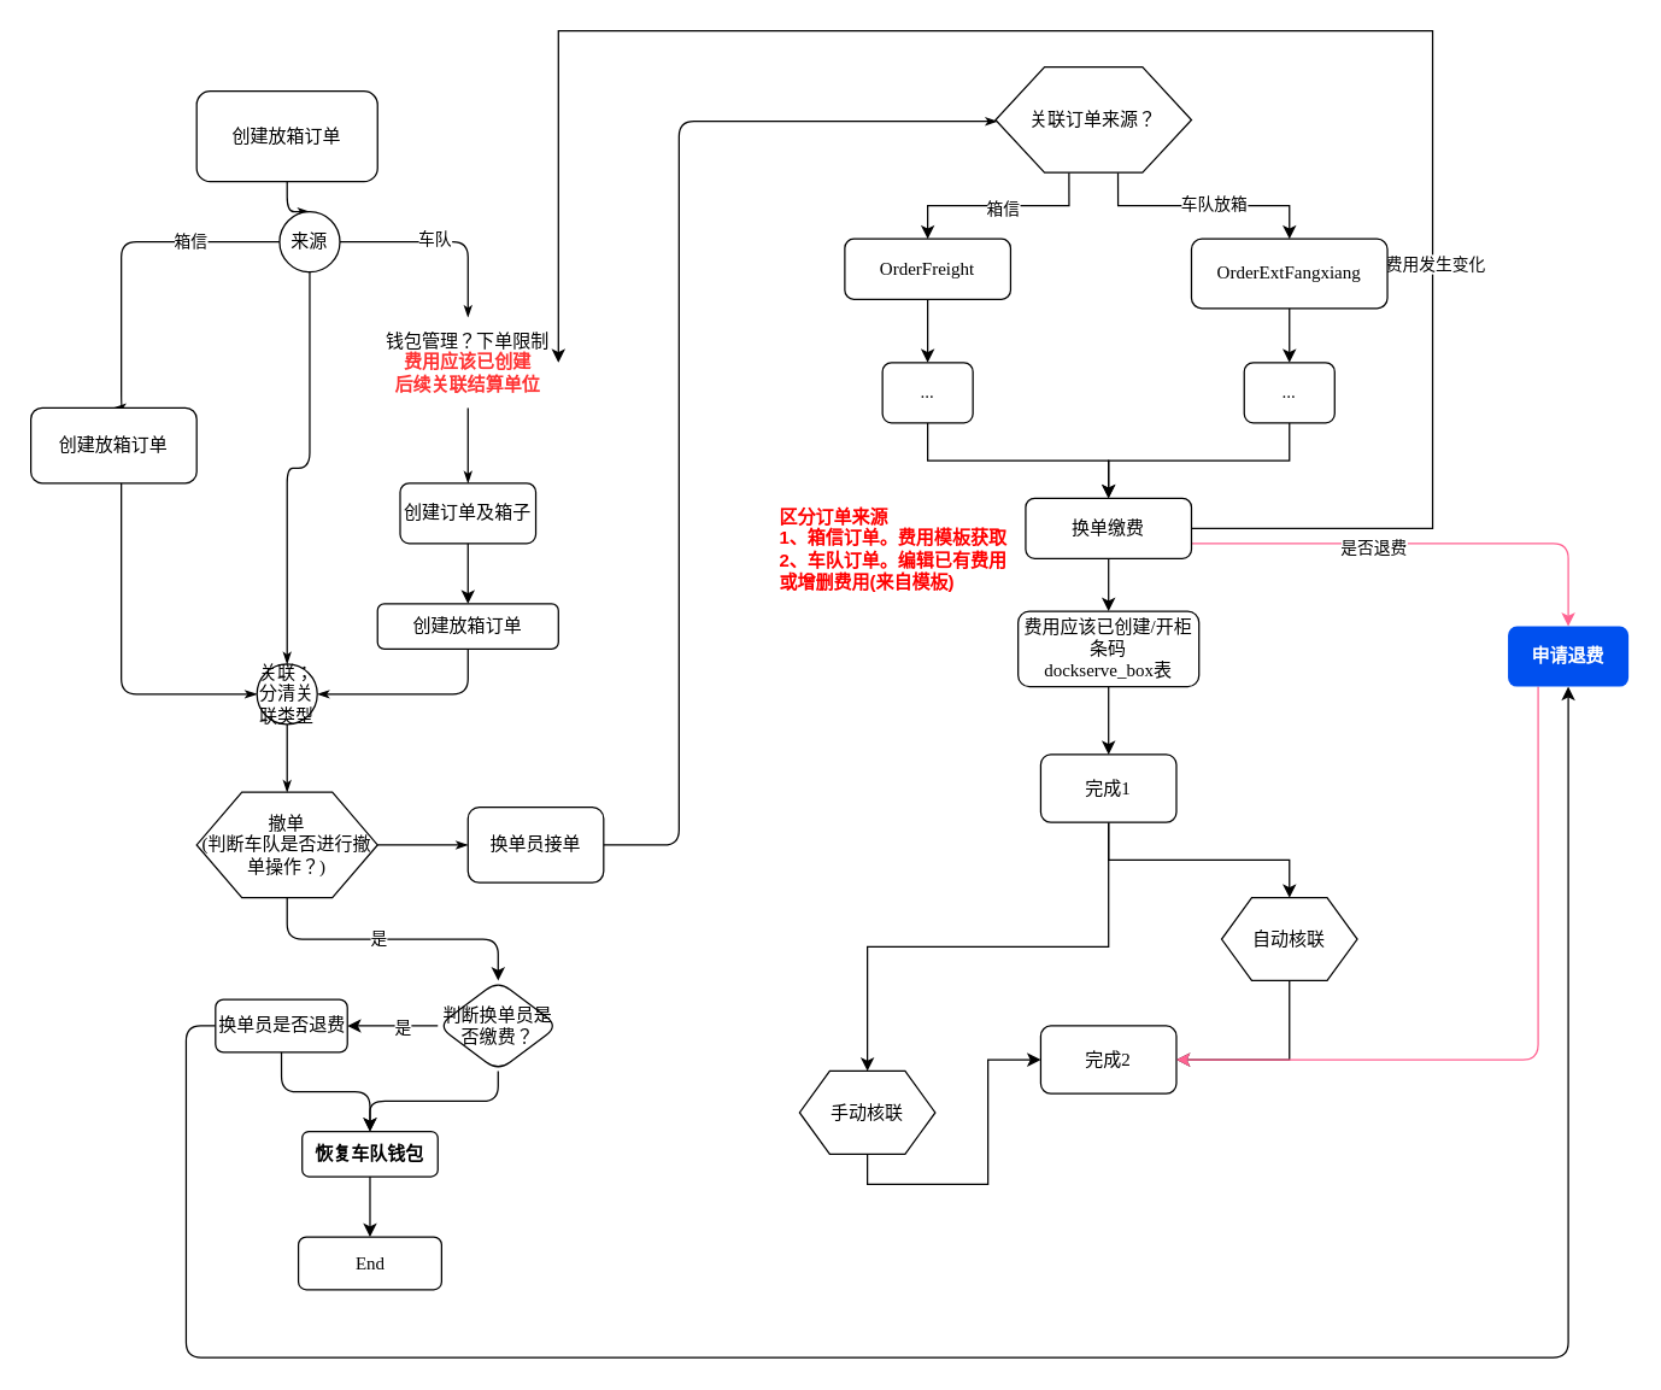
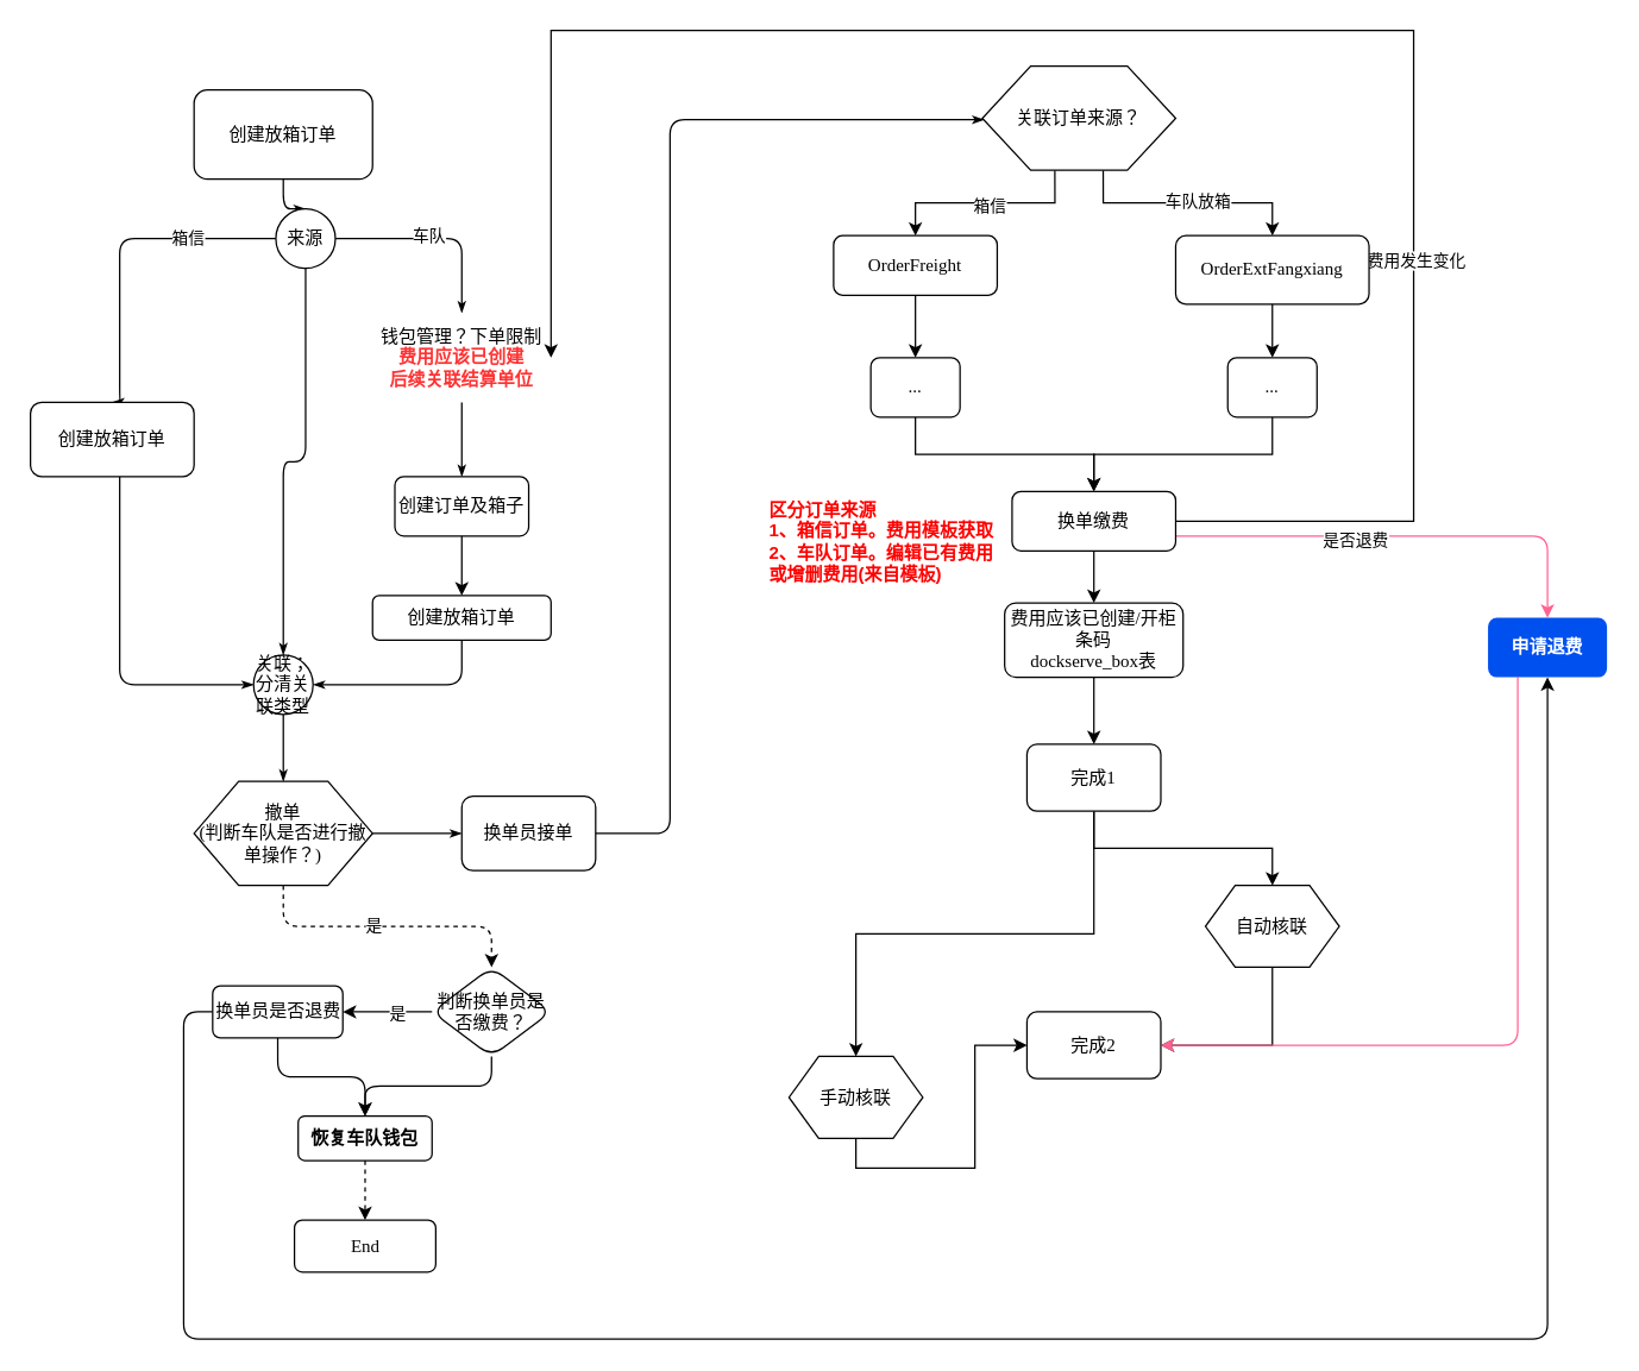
  <mxCell id="0" />
  <mxCell id="1" parent="0" />
  <mxCell id="2" style="edgeStyle=orthogonalEdgeStyle;rounded=1;html=1;labelBackgroundColor=none;startArrow=none;startFill=0;startSize=5;endArrow=classicThin;endFill=1;endSize=5;jettySize=auto;orthogonalLoop=1;strokeWidth=1;fontFamily=Verdana;fontSize=8" parent="1" source="3" target="9" edge="1"><mxGeometry relative="1" as="geometry" /></mxCell>
  <mxCell id="3" value="创建放箱订单" style="rounded=1;whiteSpace=wrap;html=1;shadow=0;labelBackgroundColor=none;strokeWidth=1;fontFamily=Verdana;fontSize=12;align=center;" parent="1" vertex="1"><mxGeometry x="130" y="60" width="120" height="60" as="geometry" /></mxCell>
  <mxCell id="4" style="edgeStyle=orthogonalEdgeStyle;rounded=1;html=1;labelBackgroundColor=none;startArrow=none;startFill=0;startSize=5;endArrow=classicThin;endFill=1;endSize=5;jettySize=auto;orthogonalLoop=1;strokeWidth=1;fontFamily=Verdana;fontSize=8" parent="1" source="9" target="11" edge="1"><mxGeometry relative="1" as="geometry" /></mxCell>
  <mxCell id="5" value="车队" style="edgeLabel;html=1;align=center;verticalAlign=middle;resizable=0;points=[];" parent="4" vertex="1" connectable="0"><mxGeometry x="-0.08" y="3" relative="1" as="geometry"><mxPoint as="offset" /></mxGeometry></mxCell>
  <mxCell id="6" style="edgeStyle=orthogonalEdgeStyle;rounded=1;html=1;labelBackgroundColor=none;startArrow=none;startFill=0;startSize=5;endArrow=classicThin;endFill=1;endSize=5;jettySize=auto;orthogonalLoop=1;strokeWidth=1;fontFamily=Verdana;fontSize=8;entryX=0.5;entryY=0;entryDx=0;entryDy=0;" parent="1" source="9" target="13" edge="1"><mxGeometry relative="1" as="geometry"><mxPoint x="80" y="210" as="targetPoint" /><Array as="points"><mxPoint x="80" y="160" /><mxPoint x="80" y="270" /></Array></mxGeometry></mxCell>
  <mxCell id="7" value="箱信" style="edgeLabel;html=1;align=center;verticalAlign=middle;resizable=0;points=[];" parent="6" vertex="1" connectable="0"><mxGeometry x="-0.457" y="-1" relative="1" as="geometry"><mxPoint as="offset" /></mxGeometry></mxCell>
  <mxCell id="8" style="edgeStyle=orthogonalEdgeStyle;rounded=1;html=1;labelBackgroundColor=none;startArrow=none;startFill=0;startSize=5;endArrow=classicThin;endFill=1;endSize=5;jettySize=auto;orthogonalLoop=1;strokeWidth=1;fontFamily=Verdana;fontSize=12" parent="1" source="9" target="17" edge="1"><mxGeometry relative="1" as="geometry" /></mxCell>
  <mxCell id="9" value="来源" style="ellipse;whiteSpace=wrap;html=1;rounded=1;shadow=0;labelBackgroundColor=none;strokeWidth=1;fontFamily=Verdana;fontSize=12;align=center;" parent="1" vertex="1"><mxGeometry x="185" y="140" width="40" height="40" as="geometry" /></mxCell>
  <mxCell id="10" style="edgeStyle=orthogonalEdgeStyle;rounded=1;html=1;labelBackgroundColor=none;startArrow=none;startFill=0;startSize=5;endArrow=classicThin;endFill=1;endSize=5;jettySize=auto;orthogonalLoop=1;strokeWidth=1;fontFamily=Verdana;fontSize=8;entryX=0.5;entryY=0;entryDx=0;entryDy=0;" parent="1" source="11" target="41" edge="1"><mxGeometry relative="1" as="geometry" /></mxCell>
  <mxCell id="11" value="钱包管理？下单限制&lt;br&gt;&lt;b&gt;&lt;font color=&quot;#ff3333&quot;&gt;费用应该已创建&lt;br&gt;后续关联结算单位&lt;/font&gt;&lt;/b&gt;" style="shape=hexagon;perimeter=hexagonPerimeter;whiteSpace=wrap;html=1;rounded=0;shadow=0;labelBackgroundColor=none;strokeWidth=1;fontFamily=Verdana;fontSize=12;align=center;strokeColor=none;" parent="1" vertex="1"><mxGeometry x="250" y="210" width="120" height="60" as="geometry" /></mxCell>
  <mxCell id="12" style="edgeStyle=orthogonalEdgeStyle;rounded=1;html=1;labelBackgroundColor=none;startArrow=none;startFill=0;startSize=5;endArrow=classicThin;endFill=1;endSize=5;jettySize=auto;orthogonalLoop=1;strokeWidth=1;fontFamily=Verdana;fontSize=8" parent="1" source="13" target="17" edge="1"><mxGeometry relative="1" as="geometry"><Array as="points"><mxPoint x="80" y="460" /></Array></mxGeometry></mxCell>
  <mxCell id="13" value="创建放箱订单" style="rounded=1;whiteSpace=wrap;html=1;shadow=0;labelBackgroundColor=none;strokeWidth=1;fontFamily=Verdana;fontSize=12;align=center;" parent="1" vertex="1"><mxGeometry x="20" y="270" width="110" height="50" as="geometry" /></mxCell>
  <mxCell id="14" style="edgeStyle=orthogonalEdgeStyle;rounded=1;html=1;labelBackgroundColor=none;startArrow=none;startFill=0;startSize=5;endArrow=classicThin;endFill=1;endSize=5;jettySize=auto;orthogonalLoop=1;strokeWidth=1;fontFamily=Verdana;fontSize=8" parent="1" source="15" target="17" edge="1"><mxGeometry relative="1" as="geometry"><Array as="points"><mxPoint x="310" y="460" /></Array></mxGeometry></mxCell>
  <mxCell id="15" value="创建放箱订单" style="rounded=1;whiteSpace=wrap;html=1;shadow=0;labelBackgroundColor=none;strokeWidth=1;fontFamily=Verdana;fontSize=12;align=center;" parent="1" vertex="1"><mxGeometry x="250" y="400" width="120" height="30" as="geometry" /></mxCell>
  <mxCell id="16" style="edgeStyle=orthogonalEdgeStyle;rounded=1;html=1;labelBackgroundColor=none;startArrow=none;startFill=0;startSize=5;endArrow=classicThin;endFill=1;endSize=5;jettySize=auto;orthogonalLoop=1;strokeWidth=1;fontFamily=Verdana;fontSize=8" parent="1" source="17" target="21" edge="1"><mxGeometry relative="1" as="geometry" /></mxCell>
  <mxCell id="17" value="关联；分清关联类型" style="ellipse;whiteSpace=wrap;html=1;rounded=1;shadow=0;labelBackgroundColor=none;strokeWidth=1;fontFamily=Verdana;fontSize=12;align=center;" parent="1" vertex="1"><mxGeometry x="170" y="440" width="40" height="40" as="geometry" /></mxCell>
  <mxCell id="18" style="edgeStyle=orthogonalEdgeStyle;rounded=1;html=1;labelBackgroundColor=none;startArrow=none;startFill=0;startSize=5;endArrow=classicThin;endFill=1;endSize=5;jettySize=auto;orthogonalLoop=1;strokeWidth=1;fontFamily=Verdana;fontSize=8" parent="1" source="21" target="23" edge="1"><mxGeometry relative="1" as="geometry" /></mxCell>
- <mxCell id="19" style="edgeStyle=orthogonalEdgeStyle;rounded=1;orthogonalLoop=1;jettySize=auto;html=1;exitX=0.5;exitY=1;exitDx=0;exitDy=0;" parent="1" source="21" target="49" edge="1"><mxGeometry relative="1" as="geometry" /></mxCell>
+ <mxCell id="19" style="edgeStyle=orthogonalEdgeStyle;rounded=1;orthogonalLoop=1;jettySize=auto;html=1;exitX=0.5;exitY=1;exitDx=0;exitDy=0;dashed=1;" parent="1" source="21" target="49" edge="1"><mxGeometry relative="1" as="geometry" /></mxCell>
  <mxCell id="20" value="是" style="edgeLabel;html=1;align=center;verticalAlign=middle;resizable=0;points=[];" parent="19" vertex="1" connectable="0"><mxGeometry x="-0.1" y="1" relative="1" as="geometry"><mxPoint as="offset" /></mxGeometry></mxCell>
  <mxCell id="21" value="撤单&lt;br&gt;(判断车队是否进行撤单操作？)" style="shape=hexagon;perimeter=hexagonPerimeter;whiteSpace=wrap;html=1;rounded=0;shadow=0;labelBackgroundColor=none;strokeWidth=1;fontFamily=Verdana;fontSize=12;align=center;" parent="1" vertex="1"><mxGeometry x="130" y="525" width="120" height="70" as="geometry" /></mxCell>
  <mxCell id="22" style="edgeStyle=orthogonalEdgeStyle;rounded=1;html=1;labelBackgroundColor=none;startArrow=none;startFill=0;startSize=5;endArrow=classicThin;endFill=1;endSize=5;jettySize=auto;orthogonalLoop=1;strokeWidth=1;fontFamily=Verdana;fontSize=8" parent="1" source="23" target="28" edge="1"><mxGeometry relative="1" as="geometry"><Array as="points"><mxPoint x="450" y="560" /><mxPoint x="450" y="80" /></Array></mxGeometry></mxCell>
  <mxCell id="23" value="换单员接单" style="rounded=1;whiteSpace=wrap;html=1;shadow=0;labelBackgroundColor=none;strokeWidth=1;fontFamily=Verdana;fontSize=12;align=center;" parent="1" vertex="1"><mxGeometry x="310" y="535" width="90" height="50" as="geometry" /></mxCell>
  <mxCell id="24" style="edgeStyle=orthogonalEdgeStyle;rounded=0;orthogonalLoop=1;jettySize=auto;html=1;exitX=0.375;exitY=1;exitDx=0;exitDy=0;entryX=0.5;entryY=0;entryDx=0;entryDy=0;" parent="1" source="28" target="51" edge="1"><mxGeometry relative="1" as="geometry" /></mxCell>
  <mxCell id="25" value="箱信" style="edgeLabel;html=1;align=center;verticalAlign=middle;resizable=0;points=[];" parent="24" vertex="1" connectable="0"><mxGeometry x="-0.045" y="1" relative="1" as="geometry"><mxPoint as="offset" /></mxGeometry></mxCell>
  <mxCell id="26" style="edgeStyle=orthogonalEdgeStyle;rounded=0;orthogonalLoop=1;jettySize=auto;html=1;exitX=0.625;exitY=1;exitDx=0;exitDy=0;" parent="1" source="28" target="53" edge="1"><mxGeometry relative="1" as="geometry" /></mxCell>
  <mxCell id="27" value="车队放箱" style="edgeLabel;html=1;align=center;verticalAlign=middle;resizable=0;points=[];" parent="26" vertex="1" connectable="0"><mxGeometry x="0.081" y="2" relative="1" as="geometry"><mxPoint as="offset" /></mxGeometry></mxCell>
  <mxCell id="28" value="关联订单来源？" style="shape=hexagon;perimeter=hexagonPerimeter;whiteSpace=wrap;html=1;rounded=0;shadow=0;labelBackgroundColor=none;strokeWidth=1;fontFamily=Verdana;fontSize=12;align=center;" parent="1" vertex="1"><mxGeometry x="660" y="44" width="130" height="70" as="geometry" /></mxCell>
  <mxCell id="29" style="edgeStyle=orthogonalEdgeStyle;rounded=0;orthogonalLoop=1;jettySize=auto;html=1;exitX=0.5;exitY=1;exitDx=0;exitDy=0;entryX=0.5;entryY=0;entryDx=0;entryDy=0;" parent="1" source="30" target="39" edge="1"><mxGeometry relative="1" as="geometry" /></mxCell>
  <mxCell id="30" value="费用应该已创建/开柜条码&lt;br&gt;dockserve_box表" style="rounded=1;whiteSpace=wrap;html=1;shadow=0;labelBackgroundColor=none;strokeWidth=1;fontFamily=Verdana;fontSize=12;align=center;" parent="1" vertex="1"><mxGeometry x="675" y="405" width="120" height="50" as="geometry" /></mxCell>
  <mxCell id="31" style="edgeStyle=orthogonalEdgeStyle;rounded=0;orthogonalLoop=1;jettySize=auto;html=1;exitX=1;exitY=0.5;exitDx=0;exitDy=0;entryX=1;entryY=0.5;entryDx=0;entryDy=0;" parent="1" source="36" target="11" edge="1"><mxGeometry relative="1" as="geometry"><mxPoint x="410" y="20" as="targetPoint" /><Array as="points"><mxPoint x="950" y="350" /><mxPoint x="950" y="20" /><mxPoint x="370" y="20" /></Array></mxGeometry></mxCell>
  <mxCell id="32" value="费用发生变化" style="edgeLabel;html=1;align=center;verticalAlign=middle;resizable=0;points=[];" parent="31" vertex="1" connectable="0"><mxGeometry x="-0.479" y="-1" relative="1" as="geometry"><mxPoint as="offset" /></mxGeometry></mxCell>
  <mxCell id="33" style="edgeStyle=orthogonalEdgeStyle;rounded=0;orthogonalLoop=1;jettySize=auto;html=1;exitX=0.5;exitY=1;exitDx=0;exitDy=0;entryX=0.5;entryY=0;entryDx=0;entryDy=0;" parent="1" source="36" target="30" edge="1"><mxGeometry relative="1" as="geometry" /></mxCell>
  <mxCell id="34" style="edgeStyle=orthogonalEdgeStyle;rounded=1;sketch=0;orthogonalLoop=1;jettySize=auto;html=1;exitX=1;exitY=0.75;exitDx=0;exitDy=0;entryX=0.5;entryY=0;entryDx=0;entryDy=0;strokeColor=#FF6392;fillColor=#FFE45E;fontColor=#5AA9E6;" parent="1" source="36" target="65" edge="1"><mxGeometry relative="1" as="geometry" /></mxCell>
  <mxCell id="35" value="是否退费" style="edgeLabel;html=1;align=center;verticalAlign=middle;resizable=0;points=[];" parent="34" vertex="1" connectable="0"><mxGeometry x="-0.213" y="-2" relative="1" as="geometry"><mxPoint as="offset" /></mxGeometry></mxCell>
  <mxCell id="36" value="换单缴费" style="rounded=1;whiteSpace=wrap;html=1;shadow=0;labelBackgroundColor=none;strokeWidth=1;fontFamily=Verdana;fontSize=12;align=center;" parent="1" vertex="1"><mxGeometry x="680" y="330" width="110" height="40" as="geometry" /></mxCell>
  <mxCell id="37" style="edgeStyle=orthogonalEdgeStyle;rounded=0;orthogonalLoop=1;jettySize=auto;html=1;exitX=0.5;exitY=1;exitDx=0;exitDy=0;entryX=0.5;entryY=0;entryDx=0;entryDy=0;" parent="1" source="39" target="61" edge="1"><mxGeometry relative="1" as="geometry" /></mxCell>
  <mxCell id="38" style="edgeStyle=orthogonalEdgeStyle;rounded=0;orthogonalLoop=1;jettySize=auto;html=1;exitX=0.5;exitY=1;exitDx=0;exitDy=0;entryX=0.5;entryY=0;entryDx=0;entryDy=0;" parent="1" source="39" target="59" edge="1"><mxGeometry relative="1" as="geometry" /></mxCell>
  <mxCell id="39" value="完成1" style="rounded=1;whiteSpace=wrap;html=1;shadow=0;labelBackgroundColor=none;strokeWidth=1;fontFamily=Verdana;fontSize=12;align=center;" parent="1" vertex="1"><mxGeometry x="690" y="500" width="90" height="45" as="geometry" /></mxCell>
  <mxCell id="40" value="" style="edgeStyle=orthogonalEdgeStyle;rounded=0;orthogonalLoop=1;jettySize=auto;html=1;" parent="1" source="41" target="15" edge="1"><mxGeometry relative="1" as="geometry" /></mxCell>
  <mxCell id="41" value="创建订单及箱子" style="rounded=1;whiteSpace=wrap;html=1;shadow=0;labelBackgroundColor=none;strokeWidth=1;fontFamily=Verdana;fontSize=12;align=center;" parent="1" vertex="1"><mxGeometry x="265" y="320" width="90" height="40" as="geometry" /></mxCell>
  <mxCell id="42" style="edgeStyle=orthogonalEdgeStyle;rounded=1;orthogonalLoop=1;jettySize=auto;html=1;exitX=0;exitY=0.5;exitDx=0;exitDy=0;entryX=0.5;entryY=1;entryDx=0;entryDy=0;" parent="1" source="44" target="65" edge="1"><mxGeometry relative="1" as="geometry"><mxPoint x="950" y="560" as="targetPoint" /><Array as="points"><mxPoint x="123" y="680" /><mxPoint x="123" y="900" /><mxPoint x="1040" y="900" /></Array></mxGeometry></mxCell>
  <mxCell id="43" style="edgeStyle=orthogonalEdgeStyle;rounded=1;orthogonalLoop=1;jettySize=auto;html=1;exitX=0.5;exitY=1;exitDx=0;exitDy=0;entryX=0.5;entryY=0;entryDx=0;entryDy=0;" edge="1" parent="1" source="44" target="67"><mxGeometry relative="1" as="geometry" /></mxCell>
  <mxCell id="44" value="换单员是否退费" style="rounded=1;whiteSpace=wrap;html=1;shadow=0;labelBackgroundColor=none;strokeWidth=1;fontFamily=Verdana;fontSize=12;align=center;" parent="1" vertex="1"><mxGeometry x="142.5" y="662.5" width="87.5" height="35" as="geometry" /></mxCell>
  <mxCell id="45" value="End" style="rounded=1;whiteSpace=wrap;html=1;shadow=0;labelBackgroundColor=none;strokeWidth=1;fontFamily=Verdana;fontSize=12;align=center;" parent="1" vertex="1"><mxGeometry x="197.5" y="820" width="95" height="35" as="geometry" /></mxCell>
  <mxCell id="46" style="edgeStyle=orthogonalEdgeStyle;rounded=0;orthogonalLoop=1;jettySize=auto;html=1;exitX=0;exitY=0.5;exitDx=0;exitDy=0;entryX=1;entryY=0.5;entryDx=0;entryDy=0;" parent="1" source="49" target="44" edge="1"><mxGeometry relative="1" as="geometry" /></mxCell>
  <mxCell id="47" value="是" style="edgeLabel;html=1;align=center;verticalAlign=middle;resizable=0;points=[];" parent="46" vertex="1" connectable="0"><mxGeometry x="-0.2" relative="1" as="geometry"><mxPoint as="offset" /></mxGeometry></mxCell>
  <mxCell id="48" style="edgeStyle=orthogonalEdgeStyle;rounded=1;orthogonalLoop=1;jettySize=auto;html=1;exitX=0.5;exitY=1;exitDx=0;exitDy=0;entryX=0.5;entryY=0;entryDx=0;entryDy=0;" edge="1" parent="1" source="49" target="67"><mxGeometry relative="1" as="geometry" /></mxCell>
  <mxCell id="49" value="判断换单员是否缴费？" style="rhombus;whiteSpace=wrap;html=1;rounded=1;shadow=0;fontFamily=Verdana;strokeWidth=1;" parent="1" vertex="1"><mxGeometry x="290" y="650" width="80" height="60" as="geometry" /></mxCell>
  <mxCell id="50" style="edgeStyle=orthogonalEdgeStyle;rounded=0;orthogonalLoop=1;jettySize=auto;html=1;exitX=0.5;exitY=1;exitDx=0;exitDy=0;entryX=0.5;entryY=0;entryDx=0;entryDy=0;" parent="1" source="51" target="55" edge="1"><mxGeometry relative="1" as="geometry" /></mxCell>
  <mxCell id="51" value="OrderFreight" style="rounded=1;whiteSpace=wrap;html=1;shadow=0;labelBackgroundColor=none;strokeWidth=1;fontFamily=Verdana;fontSize=12;align=center;" parent="1" vertex="1"><mxGeometry x="560" y="158" width="110" height="40" as="geometry" /></mxCell>
  <mxCell id="52" style="edgeStyle=orthogonalEdgeStyle;rounded=0;orthogonalLoop=1;jettySize=auto;html=1;exitX=0.5;exitY=1;exitDx=0;exitDy=0;" parent="1" source="53" target="57" edge="1"><mxGeometry relative="1" as="geometry" /></mxCell>
  <mxCell id="53" value="OrderExtFangxiang" style="rounded=1;whiteSpace=wrap;html=1;shadow=0;labelBackgroundColor=none;strokeWidth=1;fontFamily=Verdana;fontSize=12;align=center;" parent="1" vertex="1"><mxGeometry x="790" y="158" width="130" height="46" as="geometry" /></mxCell>
  <mxCell id="54" style="edgeStyle=orthogonalEdgeStyle;rounded=0;orthogonalLoop=1;jettySize=auto;html=1;exitX=0.5;exitY=1;exitDx=0;exitDy=0;" parent="1" source="55" target="36" edge="1"><mxGeometry relative="1" as="geometry" /></mxCell>
  <mxCell id="55" value="..." style="rounded=1;whiteSpace=wrap;html=1;shadow=0;labelBackgroundColor=none;strokeWidth=1;fontFamily=Verdana;fontSize=12;align=center;" parent="1" vertex="1"><mxGeometry x="585" y="240" width="60" height="40" as="geometry" /></mxCell>
  <mxCell id="56" style="edgeStyle=orthogonalEdgeStyle;rounded=0;orthogonalLoop=1;jettySize=auto;html=1;exitX=0.5;exitY=1;exitDx=0;exitDy=0;entryX=0.5;entryY=0;entryDx=0;entryDy=0;" parent="1" source="57" target="36" edge="1"><mxGeometry relative="1" as="geometry" /></mxCell>
  <mxCell id="57" value="..." style="rounded=1;whiteSpace=wrap;html=1;shadow=0;labelBackgroundColor=none;strokeWidth=1;fontFamily=Verdana;fontSize=12;align=center;" parent="1" vertex="1"><mxGeometry x="825" y="240" width="60" height="40" as="geometry" /></mxCell>
  <mxCell id="58" style="edgeStyle=orthogonalEdgeStyle;rounded=0;orthogonalLoop=1;jettySize=auto;html=1;exitX=0.5;exitY=1;exitDx=0;exitDy=0;entryX=0;entryY=0.5;entryDx=0;entryDy=0;" parent="1" source="59" target="62" edge="1"><mxGeometry relative="1" as="geometry" /></mxCell>
  <mxCell id="59" value="手动核联" style="shape=hexagon;perimeter=hexagonPerimeter2;whiteSpace=wrap;html=1;fixedSize=1;" parent="1" vertex="1"><mxGeometry x="530" y="710" width="90" height="55" as="geometry" /></mxCell>
  <mxCell id="60" style="edgeStyle=orthogonalEdgeStyle;rounded=0;orthogonalLoop=1;jettySize=auto;html=1;exitX=0.5;exitY=1;exitDx=0;exitDy=0;entryX=1;entryY=0.5;entryDx=0;entryDy=0;" parent="1" source="61" target="62" edge="1"><mxGeometry relative="1" as="geometry" /></mxCell>
  <mxCell id="61" value="自动核联" style="shape=hexagon;perimeter=hexagonPerimeter2;whiteSpace=wrap;html=1;fixedSize=1;" parent="1" vertex="1"><mxGeometry x="810" y="595" width="90" height="55" as="geometry" /></mxCell>
  <mxCell id="62" value="完成2" style="rounded=1;whiteSpace=wrap;html=1;shadow=0;labelBackgroundColor=none;strokeWidth=1;fontFamily=Verdana;fontSize=12;align=center;" parent="1" vertex="1"><mxGeometry x="690" y="680" width="90" height="45" as="geometry" /></mxCell>
  <mxCell id="63" value="区分订单来源&lt;br&gt;1、箱信订单。费用模板获取&lt;br&gt;2、车队订单。编辑已有费用或增删费用(来自模板)" style="text;html=1;strokeColor=none;fillColor=none;align=left;verticalAlign=middle;whiteSpace=wrap;rounded=0;fontStyle=1;fontColor=#FF0000;" parent="1" vertex="1"><mxGeometry x="515" y="350" width="160" height="27.5" as="geometry" /></mxCell>
  <mxCell id="64" style="edgeStyle=orthogonalEdgeStyle;rounded=1;sketch=0;orthogonalLoop=1;jettySize=auto;html=1;exitX=0.25;exitY=1;exitDx=0;exitDy=0;entryX=1;entryY=0.5;entryDx=0;entryDy=0;strokeColor=#FF6392;fillColor=#FFE45E;fontColor=#5AA9E6;" parent="1" source="65" target="62" edge="1"><mxGeometry relative="1" as="geometry" /></mxCell>
  <mxCell id="65" value="&lt;b&gt;&lt;font&gt;申请退费&lt;/font&gt;&lt;/b&gt;" style="rounded=1;whiteSpace=wrap;html=1;fillColor=#0050ef;fontColor=#ffffff;strokeColor=none;" parent="1" vertex="1"><mxGeometry x="1000" y="415" width="80" height="40" as="geometry" /></mxCell>
- <mxCell id="66" style="edgeStyle=orthogonalEdgeStyle;rounded=1;orthogonalLoop=1;jettySize=auto;html=1;exitX=0.5;exitY=1;exitDx=0;exitDy=0;entryX=0.5;entryY=0;entryDx=0;entryDy=0;" edge="1" parent="1" source="67" target="45"><mxGeometry relative="1" as="geometry" /></mxCell>
+ <mxCell id="66" style="edgeStyle=orthogonalEdgeStyle;rounded=1;orthogonalLoop=1;jettySize=auto;html=1;exitX=0.5;exitY=1;exitDx=0;exitDy=0;entryX=0.5;entryY=0;entryDx=0;entryDy=0;dashed=1;" edge="1" parent="1" source="67" target="45"><mxGeometry relative="1" as="geometry" /></mxCell>
  <mxCell id="67" value="恢复车队钱包" style="rounded=1;whiteSpace=wrap;html=1;fontStyle=1" vertex="1" parent="1"><mxGeometry x="200" y="750" width="90" height="30" as="geometry" /></mxCell>
